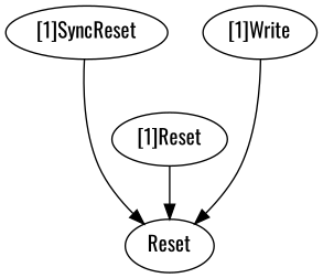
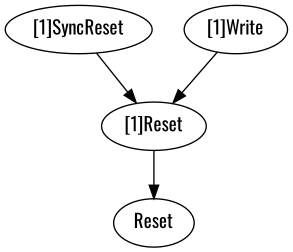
  strict digraph {
    fontname=Oswald
    node [complexity=1 fontname=Oswald]
    edge [fontname=Oswald]
    "[1]SyncReset" [importance=0.999998926258 rank=0.999998926258]
    n2 [complexity=0 importance=0.428570815005 label=Reset rank=0.0]
    "[1]Reset" [importance=1.42856974126 rank=1.42856974126]
    "[1]Write" [importance=0.571428111254 rank=0.571428111254]
-   "[1]SyncReset" -> n2
+   "[1]SyncReset" -> "[1]Reset"
    "[1]Reset" -> n2
-   "[1]Write" -> n2
+   "[1]Write" -> "[1]Reset"
  }
